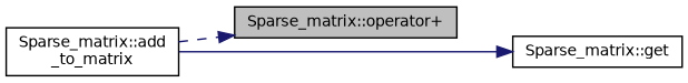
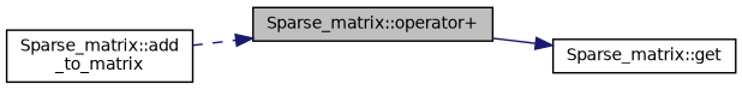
  digraph {
    rankdir=LR
    node [color=black fillcolor=white fontname=Helvetica fontsize=10 shape=record style=filled]
    edge [color=midnightblue fontname=Helvetica fontsize=10 labelfontname=Helvetica labelfontsize=10]
    n1 [fillcolor=grey75 fontcolor=black height=0.2 label="Sparse_matrix::operator+" width=0.4]
    n2 [height=0.2 label="Sparse_matrix::get" width=0.4]
    n3 [height=0.2 label="Sparse_matrix::add\l_to_matrix" width=0.4]
-   n3 -> n2 [style=solid]
+   n1 -> n2 [style=solid]
    n3 -> n1 [style=dashed]
  }
